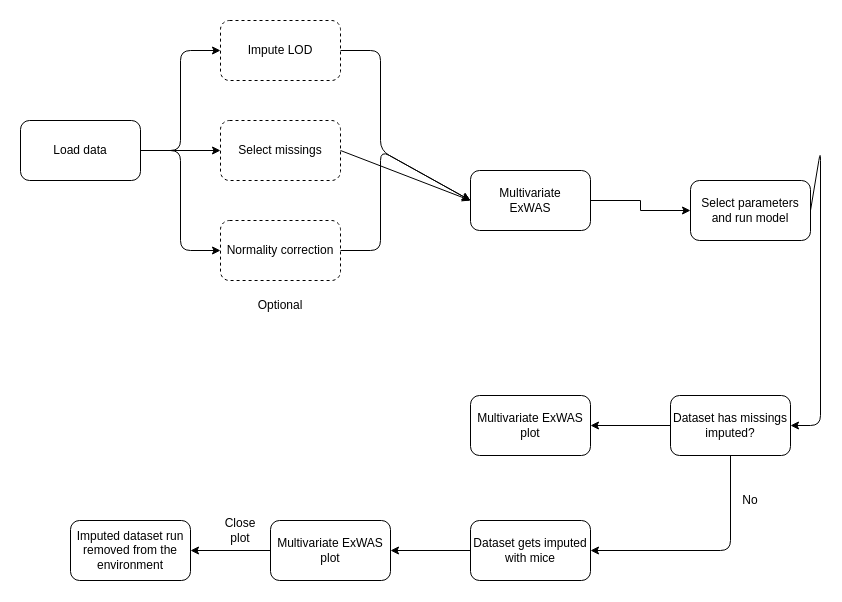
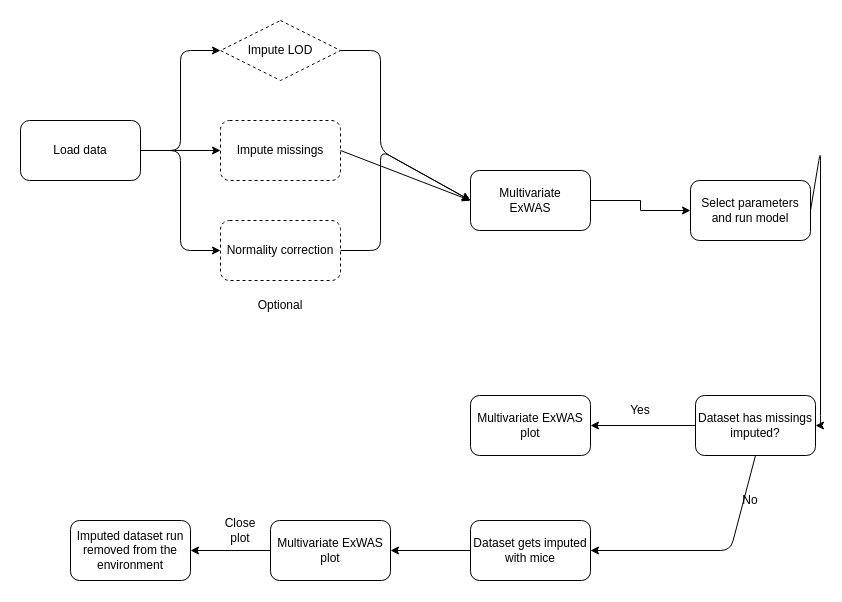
  <mxCell id="0" />
  <mxCell id="1" parent="0" />
  <mxCell id="2" value="Load data" style="rounded=1;whiteSpace=wrap;html=1;" parent="1" vertex="1"><mxGeometry x="20" y="120" width="120" height="60" as="geometry" /></mxCell>
  <mxCell id="3" value="" style="edgeStyle=orthogonalEdgeStyle;rounded=0;orthogonalLoop=1;jettySize=auto;html=1;" parent="1" source="4" target="5" edge="1"><mxGeometry relative="1" as="geometry" /></mxCell>
  <mxCell id="4" value="Multivariate &lt;br&gt;ExWAS" style="rounded=1;whiteSpace=wrap;html=1;" parent="1" vertex="1"><mxGeometry x="470" y="170" width="120" height="60" as="geometry" /></mxCell>
  <mxCell id="5" value="Select parameters and run model" style="rounded=1;whiteSpace=wrap;html=1;" parent="1" vertex="1"><mxGeometry x="690" y="180" width="120" height="60" as="geometry" /></mxCell>
- <mxCell id="6" value="Select missings" style="rounded=1;whiteSpace=wrap;html=1;dashed=1;" parent="1" vertex="1"><mxGeometry x="220" y="120" width="120" height="60" as="geometry" /></mxCell>
+ <mxCell id="6" value="Impute missings" style="rounded=1;whiteSpace=wrap;html=1;dashed=1;" parent="1" vertex="1"><mxGeometry x="220" y="120" width="120" height="60" as="geometry" /></mxCell>
  <mxCell id="7" value="" style="endArrow=classic;html=1;exitX=1;exitY=0.5;exitDx=0;exitDy=0;entryX=0;entryY=0.5;entryDx=0;entryDy=0;" parent="1" target="6" edge="1"><mxGeometry width="50" height="50" relative="1" as="geometry"><mxPoint x="140" y="150" as="sourcePoint" /><mxPoint x="310" y="100" as="targetPoint" /></mxGeometry></mxCell>
- <mxCell id="8" value="Impute LOD" style="rounded=1;whiteSpace=wrap;html=1;dashed=1;" parent="1" vertex="1"><mxGeometry x="220" y="20" width="120" height="60" as="geometry" /></mxCell>
+ <mxCell id="8" value="Impute LOD" style="rhombus;whiteSpace=wrap;html=1;dashed=1;" parent="1" vertex="1"><mxGeometry x="220" y="20" width="120" height="60" as="geometry" /></mxCell>
  <mxCell id="9" value="Normality correction" style="rounded=1;whiteSpace=wrap;html=1;dashed=1;" parent="1" vertex="1"><mxGeometry x="220" y="220" width="120" height="60" as="geometry" /></mxCell>
  <mxCell id="10" value="" style="endArrow=classic;html=1;exitX=1;exitY=0.5;exitDx=0;exitDy=0;entryX=0;entryY=0.5;entryDx=0;entryDy=0;" parent="1" target="9" edge="1"><mxGeometry width="50" height="50" relative="1" as="geometry"><mxPoint x="140" y="150" as="sourcePoint" /><mxPoint x="310" y="100" as="targetPoint" /><Array as="points"><mxPoint x="180" y="150" /><mxPoint x="180" y="250" /></Array></mxGeometry></mxCell>
  <mxCell id="11" value="" style="endArrow=classic;html=1;exitX=1;exitY=0.5;exitDx=0;exitDy=0;entryX=0;entryY=0.5;entryDx=0;entryDy=0;" parent="1" target="8" edge="1"><mxGeometry width="50" height="50" relative="1" as="geometry"><mxPoint x="140" y="150" as="sourcePoint" /><mxPoint x="310" y="100" as="targetPoint" /><Array as="points"><mxPoint x="180" y="150" /><mxPoint x="180" y="50" /></Array></mxGeometry></mxCell>
  <mxCell id="12" value="" style="endArrow=classic;html=1;exitX=1;exitY=0.5;exitDx=0;exitDy=0;entryX=0;entryY=0.5;entryDx=0;entryDy=0;" parent="1" source="8" target="4" edge="1"><mxGeometry width="50" height="50" relative="1" as="geometry"><mxPoint x="310" y="270" as="sourcePoint" /><mxPoint x="360" y="220" as="targetPoint" /><Array as="points"><mxPoint x="380" y="50" /><mxPoint x="380" y="150" /></Array></mxGeometry></mxCell>
  <mxCell id="13" value="" style="endArrow=classic;html=1;exitX=1;exitY=0.5;exitDx=0;exitDy=0;entryX=0;entryY=0.5;entryDx=0;entryDy=0;" parent="1" source="6" target="4" edge="1"><mxGeometry width="50" height="50" relative="1" as="geometry"><mxPoint x="310" y="200" as="sourcePoint" /><mxPoint x="360" y="150" as="targetPoint" /></mxGeometry></mxCell>
  <mxCell id="14" value="" style="endArrow=classic;html=1;exitX=1;exitY=0.5;exitDx=0;exitDy=0;entryX=0;entryY=0.5;entryDx=0;entryDy=0;" parent="1" source="9" target="4" edge="1"><mxGeometry width="50" height="50" relative="1" as="geometry"><mxPoint x="310" y="200" as="sourcePoint" /><mxPoint x="360" y="150" as="targetPoint" /><Array as="points"><mxPoint x="380" y="250" /><mxPoint x="380" y="150" /></Array></mxGeometry></mxCell>
  <mxCell id="15" value="Optional" style="text;html=1;strokeColor=none;fillColor=none;align=center;verticalAlign=middle;whiteSpace=wrap;rounded=0;dashed=1;" parent="1" vertex="1"><mxGeometry x="255" y="290" width="50" height="30" as="geometry" /></mxCell>
  <mxCell id="16" value="" style="edgeStyle=orthogonalEdgeStyle;rounded=0;orthogonalLoop=1;jettySize=auto;html=1;" edge="1" parent="1" source="17" target="18"><mxGeometry relative="1" as="geometry" /></mxCell>
- <mxCell id="17" value="Dataset has missings imputed?" style="rounded=1;whiteSpace=wrap;html=1;" vertex="1" parent="1"><mxGeometry x="670" y="395" width="120" height="60" as="geometry" /></mxCell>
+ <mxCell id="17" value="Dataset has missings imputed?" style="rounded=1;whiteSpace=wrap;html=1;" vertex="1" parent="1"><mxGeometry x="695" y="395" width="120" height="60" as="geometry" /></mxCell>
  <mxCell id="18" value="Multivariate ExWAS plot" style="rounded=1;whiteSpace=wrap;html=1;" vertex="1" parent="1"><mxGeometry x="470" y="395" width="120" height="60" as="geometry" /></mxCell>
  <mxCell id="19" value="" style="edgeStyle=orthogonalEdgeStyle;rounded=0;orthogonalLoop=1;jettySize=auto;html=1;" edge="1" parent="1" source="20" target="22"><mxGeometry relative="1" as="geometry" /></mxCell>
  <mxCell id="20" value="Dataset gets imputed with mice" style="rounded=1;whiteSpace=wrap;html=1;" vertex="1" parent="1"><mxGeometry x="470" y="520" width="120" height="60" as="geometry" /></mxCell>
  <mxCell id="21" value="" style="edgeStyle=orthogonalEdgeStyle;rounded=0;orthogonalLoop=1;jettySize=auto;html=1;" edge="1" parent="1" source="22" target="23"><mxGeometry relative="1" as="geometry" /></mxCell>
  <mxCell id="22" value="Multivariate ExWAS plot" style="rounded=1;whiteSpace=wrap;html=1;" vertex="1" parent="1"><mxGeometry x="270" y="520" width="120" height="60" as="geometry" /></mxCell>
  <mxCell id="23" value="Imputed dataset run removed from the environment" style="rounded=1;whiteSpace=wrap;html=1;" vertex="1" parent="1"><mxGeometry x="70" y="520" width="120" height="60" as="geometry" /></mxCell>
  <mxCell id="24" value="" style="endArrow=classic;html=1;exitX=0.5;exitY=1;exitDx=0;exitDy=0;entryX=1;entryY=0.5;entryDx=0;entryDy=0;" edge="1" parent="1" source="17" target="20"><mxGeometry width="50" height="50" relative="1" as="geometry"><mxPoint x="480" y="320" as="sourcePoint" /><mxPoint x="530" y="270" as="targetPoint" /><Array as="points"><mxPoint x="730" y="550" /></Array></mxGeometry></mxCell>
  <mxCell id="25" value="No" style="text;html=1;strokeColor=none;fillColor=none;align=center;verticalAlign=middle;whiteSpace=wrap;rounded=0;" vertex="1" parent="1"><mxGeometry x="730" y="490" width="40" height="20" as="geometry" /></mxCell>
+ <mxCell id="26" value="Yes" style="text;html=1;strokeColor=none;fillColor=none;align=center;verticalAlign=middle;whiteSpace=wrap;rounded=0;" vertex="1" parent="1"><mxGeometry x="620" y="400" width="40" height="20" as="geometry" /></mxCell>
  <mxCell id="27" value="" style="endArrow=classic;html=1;exitX=1;exitY=0.5;exitDx=0;exitDy=0;entryX=1;entryY=0.5;entryDx=0;entryDy=0;" edge="1" parent="1" source="5" target="17"><mxGeometry width="50" height="50" relative="1" as="geometry"><mxPoint x="480" y="320" as="sourcePoint" /><mxPoint x="530" y="270" as="targetPoint" /><Array as="points"><mxPoint x="820" y="150" /><mxPoint x="820" y="425" /></Array></mxGeometry></mxCell>
  <mxCell id="28" value="Close&lt;br&gt;plot" style="text;html=1;strokeColor=none;fillColor=none;align=center;verticalAlign=middle;whiteSpace=wrap;rounded=0;" vertex="1" parent="1"><mxGeometry x="220" y="520" width="40" height="20" as="geometry" /></mxCell>
